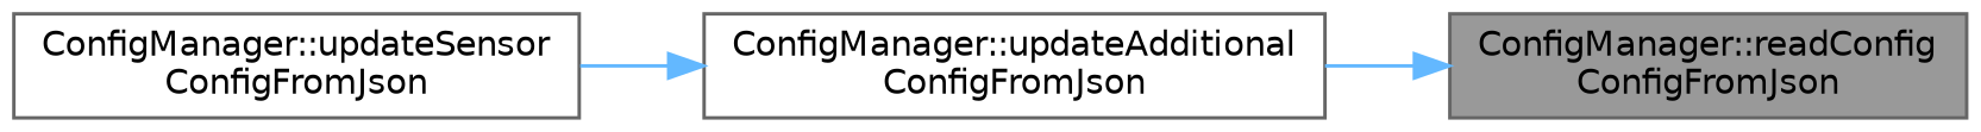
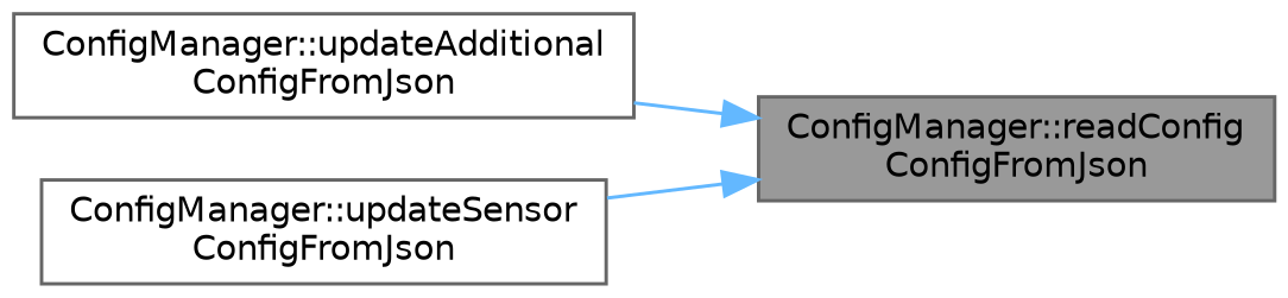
  digraph {
    rankdir=RL
    node [color=grey40 fillcolor=white fontname=Helvetica fontsize=10 shape=box style=filled]
    edge [color=steelblue1 dir=back fontname=Helvetica fontsize=10 labelfontname=Helvetica labelfontsize=10 style=solid]
    n1 [color=gray40 fillcolor=grey60 fontcolor=black height=0.2 label="ConfigManager::readConfig\lConfigFromJson" width=0.4]
    n2 [height=0.2 label="ConfigManager::updateAdditional\lConfigFromJson" width=0.4]
    n3 [height=0.2 label="ConfigManager::updateSensor\lConfigFromJson" width=0.4]
    n1 -> n2
-   n2 -> n3
+   n1 -> n3
  }
